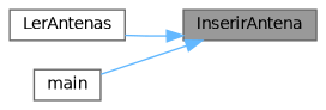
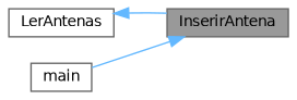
  digraph {
    rankdir=RL
    node [color=grey40 fillcolor=white fontname=Helvetica fontsize=10 shape=box style=filled]
    edge [color=steelblue1 dir=back fontname=Helvetica fontsize=10 labelfontname=Helvetica labelfontsize=10 style=solid]
    n1 [color=gray40 fillcolor=grey60 fontcolor=black height=0.2 label=InserirAntena width=0.4]
    n2 [height=0.2 label=LerAntenas width=0.4]
    n3 [height=0.2 label=main width=0.4]
-   n1 -> n2
+   n2 -> n1
    n1 -> n3
  }
